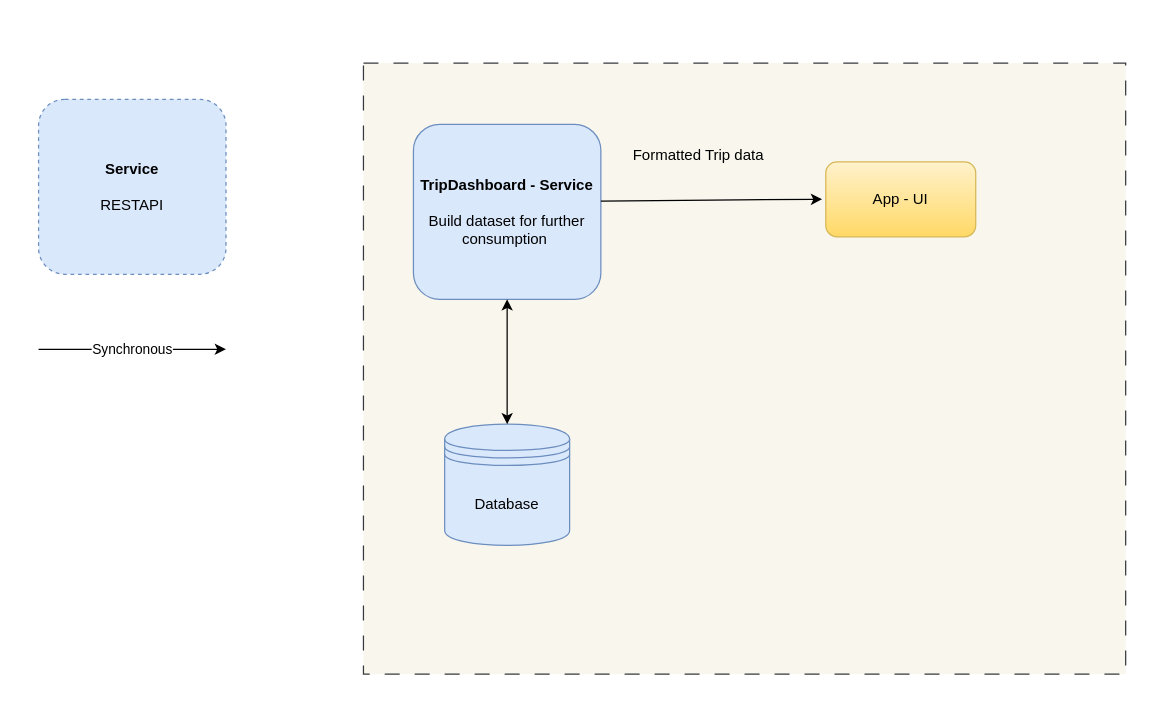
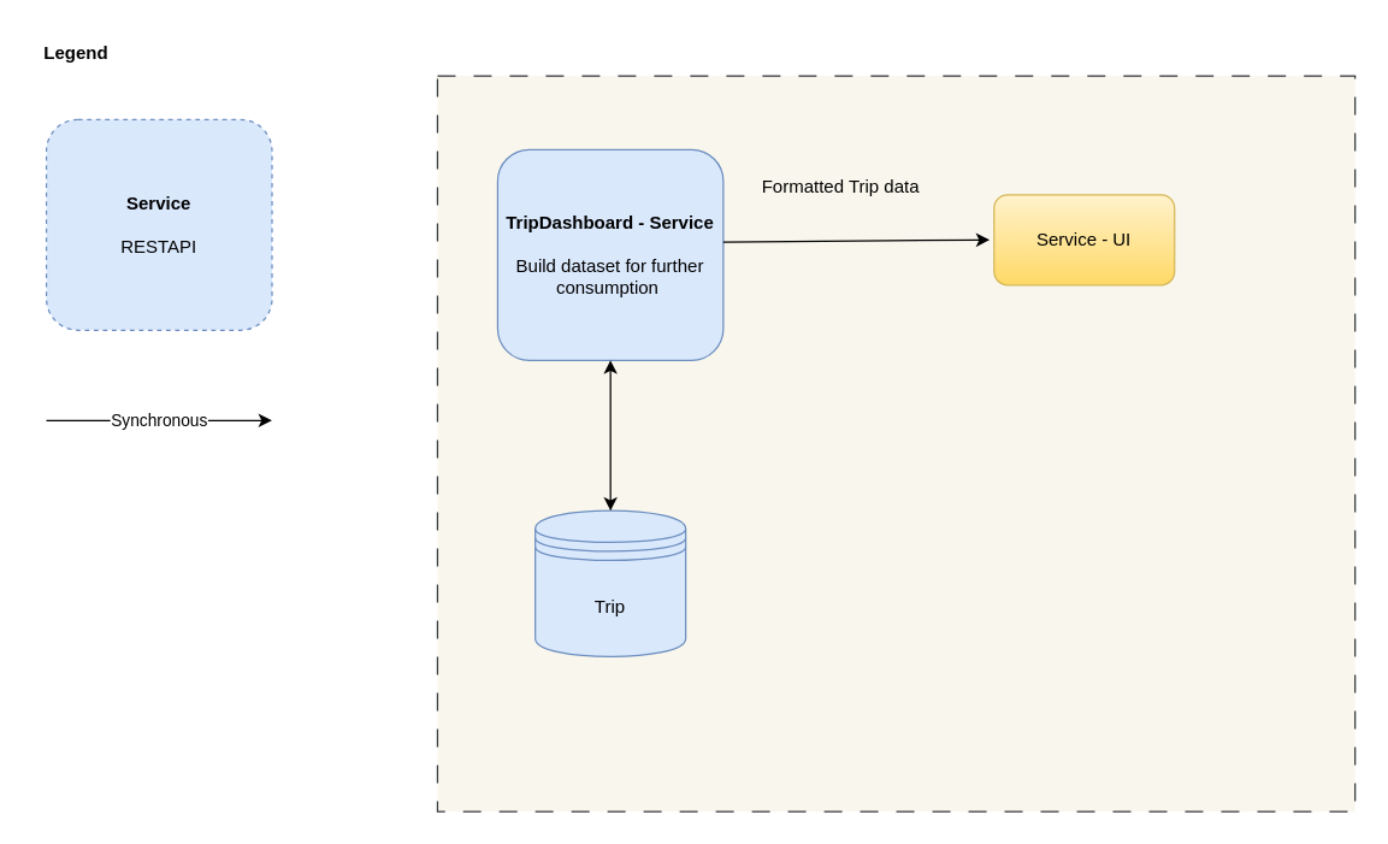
  <mxCell id="0" />
  <mxCell id="1" parent="0" />
  <mxCell id="2" value="" style="rounded=0;whiteSpace=wrap;html=1;dashed=1;dashPattern=12 12;fillColor=#f9f7ed;strokeColor=#36393d;" vertex="1" parent="1"><mxGeometry x="290" y="50" width="610" height="489" as="geometry" /></mxCell>
  <mxCell id="3" value="&lt;b&gt;TripDashboard - Service&lt;/b&gt;&lt;br&gt;&lt;br&gt;Build dataset for further consumption&amp;nbsp;" style="rounded=1;whiteSpace=wrap;html=1;fillColor=#dae8fc;strokeColor=#6c8ebf;fontStyle=0" vertex="1" parent="1"><mxGeometry x="330" y="99" width="150" height="140" as="geometry" /></mxCell>
- <mxCell id="4" value="Database" style="shape=datastore;whiteSpace=wrap;html=1;fillColor=#dae8fc;strokeColor=#6c8ebf;" vertex="1" parent="1"><mxGeometry x="355" y="339" width="100" height="97" as="geometry" /></mxCell>
+ <mxCell id="4" value="Trip" style="shape=datastore;whiteSpace=wrap;html=1;fillColor=#dae8fc;strokeColor=#6c8ebf;" vertex="1" parent="1"><mxGeometry x="355" y="339" width="100" height="97" as="geometry" /></mxCell>
  <mxCell id="5" value="&lt;b&gt;Service&lt;/b&gt;&lt;br&gt;&lt;br&gt;RESTAPI" style="rounded=1;whiteSpace=wrap;html=1;fillColor=#dae8fc;strokeColor=#6c8ebf;fontStyle=0;dashed=1;" vertex="1" parent="1"><mxGeometry x="30" y="79" width="150" height="140" as="geometry" /></mxCell>
  <mxCell id="6" value="Synchronous" style="endArrow=classic;html=1;rounded=0;" edge="1" parent="1"><mxGeometry width="50" height="50" relative="1" as="geometry"><mxPoint x="30" y="279" as="sourcePoint" /><mxPoint x="180" y="279" as="targetPoint" /></mxGeometry></mxCell>
+ <mxCell id="7" value="Legend" style="text;html=1;strokeColor=none;fillColor=none;align=center;verticalAlign=middle;whiteSpace=wrap;rounded=0;fontStyle=1" vertex="1" parent="1"><mxGeometry x="20" y="20" width="60" height="30" as="geometry" /></mxCell>
  <mxCell id="8" value="" style="endArrow=classic;startArrow=classic;html=1;rounded=0;exitX=0.5;exitY=0;exitDx=0;exitDy=0;entryX=0.5;entryY=1;entryDx=0;entryDy=0;" edge="1" parent="1" source="4" target="3"><mxGeometry width="50" height="50" relative="1" as="geometry"><mxPoint x="355" y="249" as="sourcePoint" /><mxPoint x="405" y="199" as="targetPoint" /></mxGeometry></mxCell>
- <mxCell id="9" value="App - UI" style="rounded=1;whiteSpace=wrap;html=1;fillColor=#fff2cc;strokeColor=#d6b656;gradientColor=#ffd966;" vertex="1" parent="1"><mxGeometry x="660" y="129" width="120" height="60" as="geometry" /></mxCell>
+ <mxCell id="9" value="Service - UI" style="rounded=1;whiteSpace=wrap;html=1;fillColor=#fff2cc;strokeColor=#d6b656;gradientColor=#ffd966;" vertex="1" parent="1"><mxGeometry x="660" y="129" width="120" height="60" as="geometry" /></mxCell>
  <mxCell id="10" value="" style="endArrow=classic;html=1;rounded=0;entryX=-0.027;entryY=0.643;entryDx=0;entryDy=0;exitX=0.311;exitY=0.223;exitDx=0;exitDy=0;exitPerimeter=0;entryPerimeter=0;" edge="1" parent="1"><mxGeometry width="50" height="50" relative="1" as="geometry"><mxPoint x="480" y="160.467" as="sourcePoint" /><mxPoint x="657.05" y="159" as="targetPoint" /><Array as="points"><mxPoint x="590.29" y="159.42" /></Array></mxGeometry></mxCell>
  <mxCell id="11" value="Formatted Trip data&amp;nbsp;" style="text;html=1;strokeColor=none;fillColor=none;align=center;verticalAlign=middle;whiteSpace=wrap;rounded=0;" vertex="1" parent="1"><mxGeometry x="500" y="109" width="120" height="30" as="geometry" /></mxCell>
